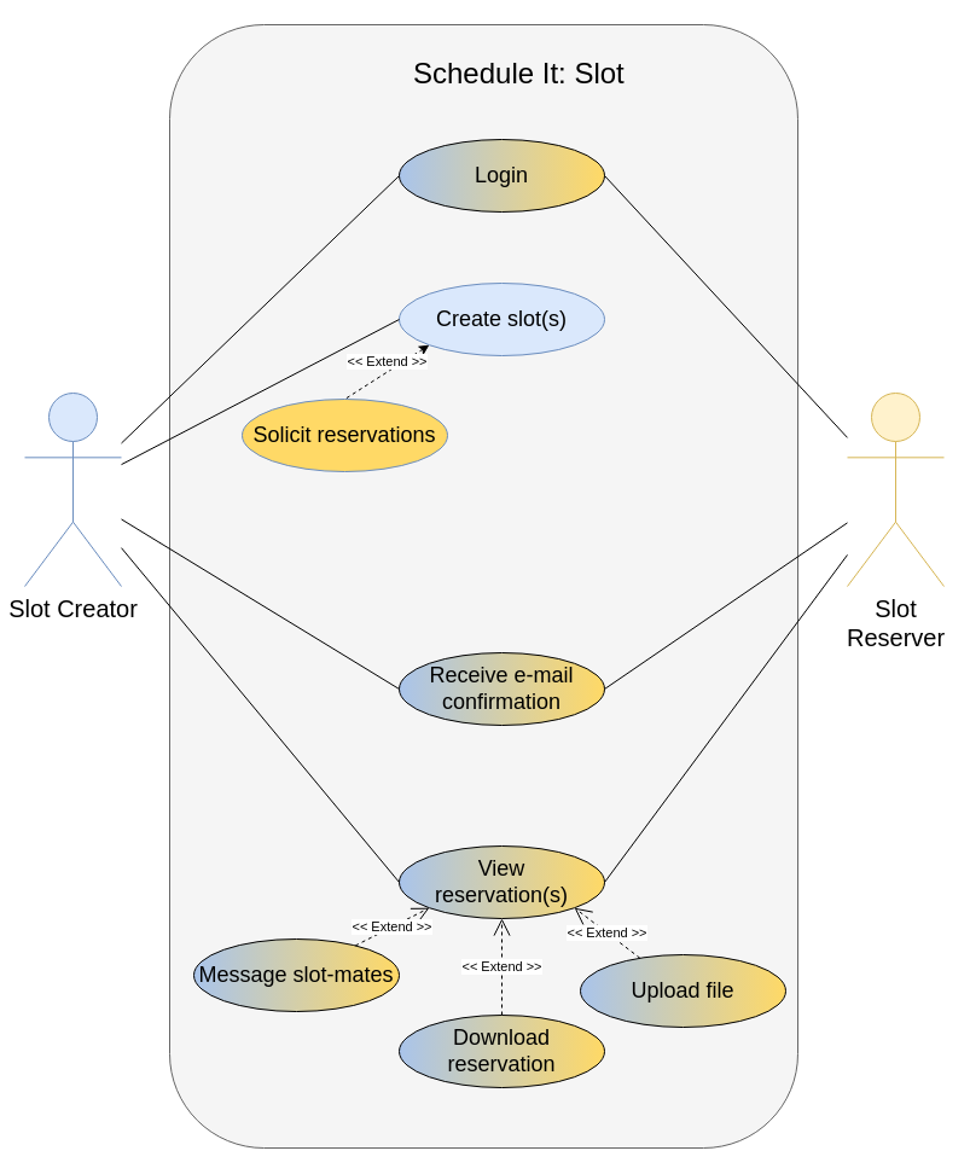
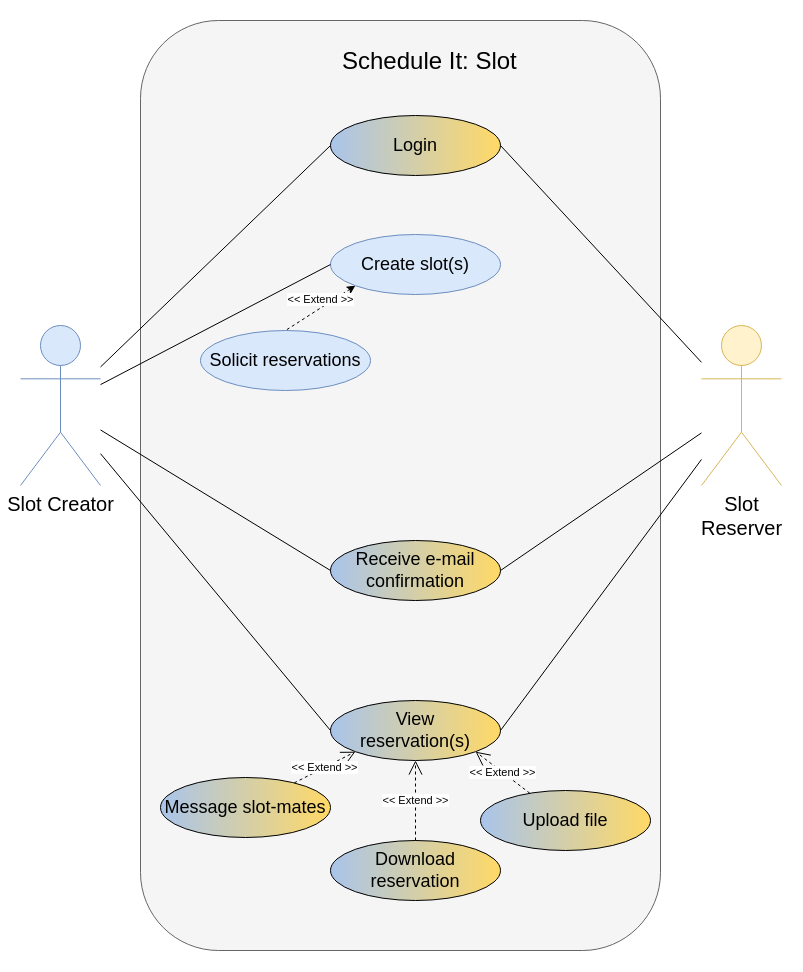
  <mxCell id="0" />
  <mxCell id="1" parent="0" />
  <mxCell id="2" value="&lt;span style=&quot;font-size: 20px&quot;&gt;Slot Creator&lt;/span&gt;" style="shape=umlActor;verticalLabelPosition=bottom;labelBackgroundColor=#ffffff;verticalAlign=top;html=1;outlineConnect=0;fillColor=#dae8fc;strokeColor=#6c8ebf;" parent="1" vertex="1"><mxGeometry x="20" y="325" width="80" height="160" as="geometry" /></mxCell>
  <mxCell id="3" value="&lt;span style=&quot;font-size: 20px&quot;&gt;Slot &lt;br&gt;Reserver&lt;/span&gt;" style="shape=umlActor;verticalLabelPosition=bottom;labelBackgroundColor=#ffffff;verticalAlign=top;html=1;outlineConnect=0;fillColor=#fff2cc;strokeColor=#d6b656;" parent="1" vertex="1"><mxGeometry x="701" y="325" width="80" height="160" as="geometry" /></mxCell>
  <mxCell id="4" value="" style="rounded=1;whiteSpace=wrap;html=1;fillColor=#f5f5f5;strokeColor=#666666;fontColor=#333333;" parent="1" vertex="1"><mxGeometry x="140" y="20" width="520" height="930" as="geometry" /></mxCell>
  <mxCell id="5" value="&lt;font style=&quot;font-size: 24px&quot;&gt;Schedule It: Slot&lt;/font&gt;" style="text;html=1;" parent="1" vertex="1"><mxGeometry x="340" y="40" width="130" height="40" as="geometry" /></mxCell>
  <mxCell id="6" value="&lt;font style=&quot;font-size: 18px&quot;&gt;&lt;font style=&quot;font-size: 18px&quot;&gt;Log&lt;/font&gt;in&lt;/font&gt;" style="ellipse;whiteSpace=wrap;html=1;fillColor=#FFD966;gradientColor=#A9C4EB;gradientDirection=west;" parent="1" vertex="1"><mxGeometry x="330" y="115" width="170" height="60" as="geometry" /></mxCell>
  <mxCell id="7" value="&lt;span style=&quot;font-size: 18px&quot;&gt;Create slot(s)&lt;/span&gt;" style="ellipse;whiteSpace=wrap;html=1;fillColor=#dae8fc;strokeColor=#6c8ebf;" parent="1" vertex="1"><mxGeometry x="330" y="234" width="170" height="60" as="geometry" /></mxCell>
  <mxCell id="8" value="&lt;span style=&quot;font-size: 18px&quot;&gt;Receive e-mail confirmation&lt;/span&gt;" style="ellipse;whiteSpace=wrap;html=1;fillColor=#FFD966;gradientColor=#A9C4EB;gradientDirection=west;" parent="1" vertex="1"><mxGeometry x="330" y="540" width="170" height="60" as="geometry" /></mxCell>
  <mxCell id="9" value="&lt;span style=&quot;font-size: 18px&quot;&gt;Upload file&lt;/span&gt;" style="ellipse;whiteSpace=wrap;html=1;fillColor=#FFD966;gradientColor=#A9C4EB;gradientDirection=west;" parent="1" vertex="1"><mxGeometry x="480" y="790" width="170" height="60" as="geometry" /></mxCell>
  <mxCell id="10" value="&lt;span style=&quot;font-size: 18px&quot;&gt;Message slot-mates&lt;/span&gt;" style="ellipse;whiteSpace=wrap;html=1;gradientColor=#A9C4EB;fillColor=#FFD966;gradientDirection=west;" parent="1" vertex="1"><mxGeometry x="160" y="777" width="170" height="60" as="geometry" /></mxCell>
- <mxCell id="11" value="&lt;span style=&quot;font-size: 18px&quot;&gt;Solicit reservations&lt;/span&gt;" style="ellipse;whiteSpace=wrap;html=1;fillColor=#ffd966;strokeColor=#6c8ebf;" parent="1" vertex="1"><mxGeometry x="200" y="330" width="170" height="60" as="geometry" /></mxCell>
+ <mxCell id="11" value="&lt;span style=&quot;font-size: 18px&quot;&gt;Solicit reservations&lt;/span&gt;" style="ellipse;whiteSpace=wrap;html=1;fillColor=#dae8fc;strokeColor=#6c8ebf;" parent="1" vertex="1"><mxGeometry x="200" y="330" width="170" height="60" as="geometry" /></mxCell>
  <mxCell id="12" value="&lt;span style=&quot;font-size: 18px&quot;&gt;View&lt;br&gt;reservation(s)&lt;/span&gt;" style="ellipse;whiteSpace=wrap;html=1;fillColor=#FFD966;gradientColor=#A9C4EB;gradientDirection=west;" parent="1" vertex="1"><mxGeometry x="330" y="700" width="170" height="60" as="geometry" /></mxCell>
  <mxCell id="13" value="" style="endArrow=none;html=1;entryX=0;entryY=0.5;entryDx=0;entryDy=0;" parent="1" source="2" target="8" edge="1"><mxGeometry width="50" height="50" relative="1" as="geometry"><mxPoint x="100" y="455" as="sourcePoint" /><mxPoint x="170.711" y="405" as="targetPoint" /></mxGeometry></mxCell>
  <mxCell id="14" value="" style="endArrow=none;html=1;entryX=0;entryY=0.5;entryDx=0;entryDy=0;" parent="1" source="2" target="12" edge="1"><mxGeometry width="50" height="50" relative="1" as="geometry"><mxPoint x="100" y="455" as="sourcePoint" /><mxPoint x="170.711" y="405" as="targetPoint" /></mxGeometry></mxCell>
  <mxCell id="15" value="" style="endArrow=none;html=1;entryX=1;entryY=0.5;entryDx=0;entryDy=0;" parent="1" source="3" target="8" edge="1"><mxGeometry width="50" height="50" relative="1" as="geometry"><mxPoint x="630.289" y="455" as="sourcePoint" /><mxPoint x="630.289" y="405" as="targetPoint" /></mxGeometry></mxCell>
  <mxCell id="16" value="" style="endArrow=none;html=1;entryX=1;entryY=0.5;entryDx=0;entryDy=0;" parent="1" source="3" target="12" edge="1"><mxGeometry width="50" height="50" relative="1" as="geometry"><mxPoint x="630.289" y="455" as="sourcePoint" /><mxPoint x="630.289" y="405" as="targetPoint" /></mxGeometry></mxCell>
  <mxCell id="17" value="&amp;lt;&amp;lt; Extend &amp;gt;&amp;gt;" style="html=1;verticalAlign=bottom;endArrow=none;dashed=1;endSize=8;entryX=0.5;entryY=0;entryDx=0;entryDy=0;exitX=0;exitY=1;exitDx=0;exitDy=0;startArrow=classic;startFill=1;endFill=0;" parent="1" source="7" target="11" edge="1"><mxGeometry relative="1" as="geometry"><mxPoint x="380.691" y="247.448" as="sourcePoint" /><mxPoint x="315" y="300" as="targetPoint" /></mxGeometry></mxCell>
  <mxCell id="18" value="&amp;lt;&amp;lt; Extend &amp;gt;&amp;gt;" style="endArrow=open;endSize=12;dashed=1;html=1;entryX=0;entryY=1;entryDx=0;entryDy=0;" parent="1" source="10" target="12" edge="1"><mxGeometry width="160" relative="1" as="geometry"><mxPoint x="265" y="710" as="sourcePoint" /><mxPoint x="265" y="710" as="targetPoint" /></mxGeometry></mxCell>
  <mxCell id="19" value="&amp;lt;&amp;lt; Extend &amp;gt;&amp;gt;" style="endArrow=open;endSize=12;dashed=1;html=1;entryX=1;entryY=1;entryDx=0;entryDy=0;" parent="1" source="9" target="12" edge="1"><mxGeometry width="160" relative="1" as="geometry"><mxPoint x="545" y="710" as="sourcePoint" /><mxPoint x="545" y="710" as="targetPoint" /></mxGeometry></mxCell>
  <mxCell id="20" value="" style="endArrow=none;html=1;entryX=0;entryY=0.5;entryDx=0;entryDy=0;endFill=0;" parent="1" source="2" target="6" edge="1"><mxGeometry width="50" height="50" relative="1" as="geometry"><mxPoint x="60" y="304.289" as="sourcePoint" /><mxPoint x="60" y="254.289" as="targetPoint" /></mxGeometry></mxCell>
  <mxCell id="21" value="" style="endArrow=none;html=1;entryX=0;entryY=0.5;entryDx=0;entryDy=0;endFill=0;" parent="1" source="2" target="7" edge="1"><mxGeometry width="50" height="50" relative="1" as="geometry"><mxPoint x="60" y="304.289" as="sourcePoint" /><mxPoint x="60" y="254.289" as="targetPoint" /></mxGeometry></mxCell>
  <mxCell id="22" value="" style="endArrow=none;html=1;entryX=1;entryY=0.5;entryDx=0;entryDy=0;endFill=0;" parent="1" source="3" target="6" edge="1"><mxGeometry width="50" height="50" relative="1" as="geometry"><mxPoint x="741" y="304.289" as="sourcePoint" /><mxPoint x="741" y="254.289" as="targetPoint" /></mxGeometry></mxCell>
  <mxCell id="23" value="&lt;span style=&quot;font-size: 18px&quot;&gt;Download reservation&lt;/span&gt;" style="ellipse;whiteSpace=wrap;html=1;fillColor=#FFD966;gradientColor=#A9C4EB;gradientDirection=west;" vertex="1" parent="1"><mxGeometry x="330" y="840" width="170" height="60" as="geometry" /></mxCell>
  <mxCell id="24" value="&amp;lt;&amp;lt; Extend &amp;gt;&amp;gt;" style="endArrow=open;endSize=12;dashed=1;html=1;entryX=0.5;entryY=1;entryDx=0;entryDy=0;exitX=0.5;exitY=0;exitDx=0;exitDy=0;" edge="1" parent="1" source="23" target="12"><mxGeometry width="160" relative="1" as="geometry"><mxPoint x="539.355" y="802.765" as="sourcePoint" /><mxPoint x="485.104" y="761.213" as="targetPoint" /></mxGeometry></mxCell>
